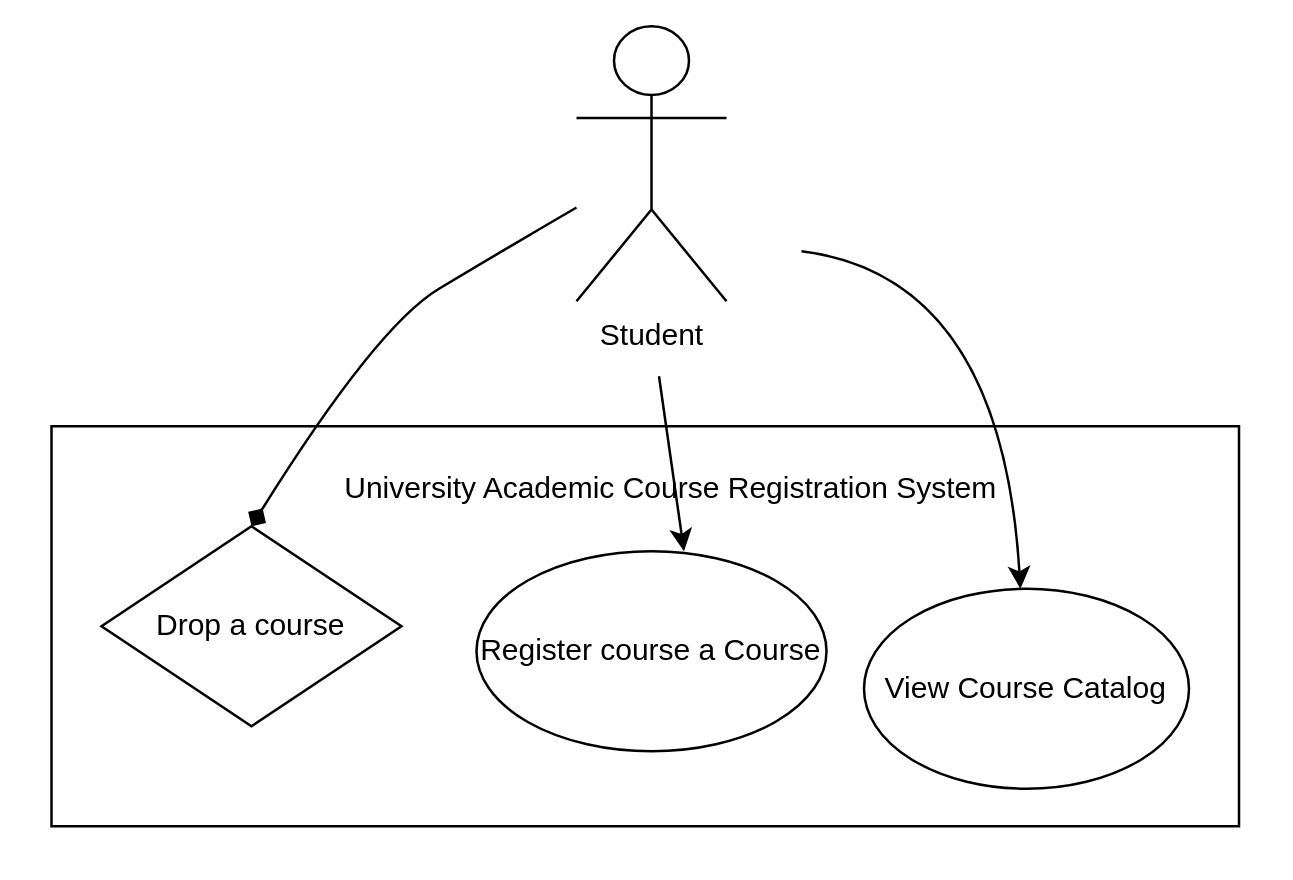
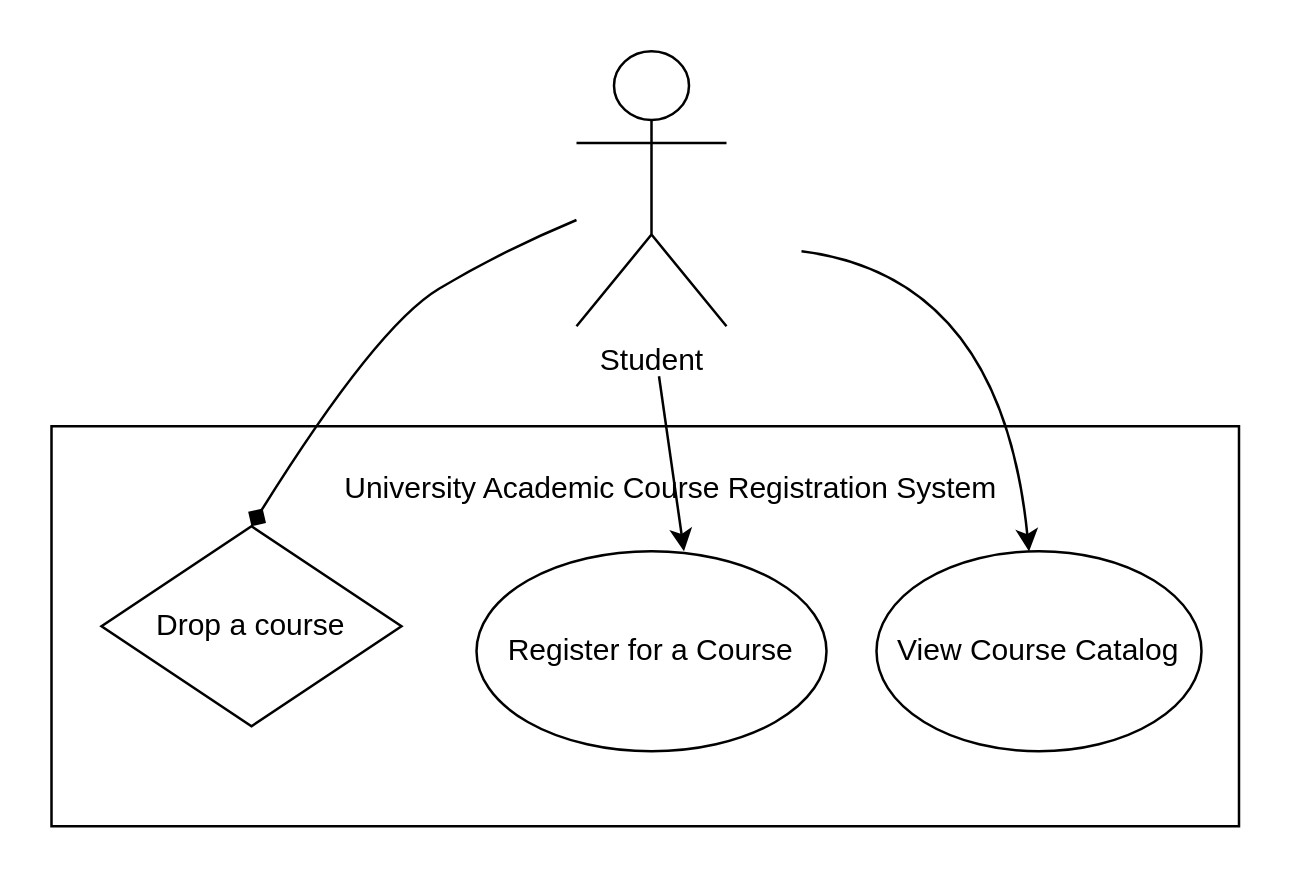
  <mxCell id="0" />
  <mxCell id="1" parent="0" />
- <mxCell id="2" value="Student&lt;br&gt;" style="shape=umlActor;verticalLabelPosition=bottom;verticalAlign=top;html=1;outlineConnect=0;" parent="1" vertex="1"><mxGeometry x="230" y="10" width="60" height="110" as="geometry" /></mxCell>
+ <mxCell id="2" value="Student&lt;br&gt;" style="shape=umlActor;verticalLabelPosition=bottom;verticalAlign=top;html=1;outlineConnect=0;" parent="1" vertex="1"><mxGeometry x="230" y="20" width="60" height="110" as="geometry" /></mxCell>
  <mxCell id="3" value="" style="rounded=0;whiteSpace=wrap;html=1;" parent="1" vertex="1"><mxGeometry x="20" y="170" width="475" height="160" as="geometry" /></mxCell>
  <mxCell id="4" value="University Academic Course Registration System" style="text;html=1;strokeColor=none;fillColor=none;align=center;verticalAlign=middle;whiteSpace=wrap;rounded=0;" parent="1" vertex="1"><mxGeometry x="108" y="180" width="320" height="30" as="geometry" /></mxCell>
  <mxCell id="5" value="Drop a course" style="rhombus;whiteSpace=wrap;html=1;" parent="1" vertex="1"><mxGeometry x="40" y="210" width="120" height="80" as="geometry" /></mxCell>
- <mxCell id="6" value="Register course a Course" style="ellipse;whiteSpace=wrap;html=1;" parent="1" vertex="1"><mxGeometry x="190" y="220" width="140" height="80" as="geometry" /></mxCell>
- <mxCell id="7" value="View Course Catalog" style="ellipse;whiteSpace=wrap;html=1;" parent="1" vertex="1"><mxGeometry x="345" y="235" width="130" height="80" as="geometry" /></mxCell>
+ <mxCell id="6" value="Register for a Course" style="ellipse;whiteSpace=wrap;html=1;" parent="1" vertex="1"><mxGeometry x="190" y="220" width="140" height="80" as="geometry" /></mxCell>
+ <mxCell id="7" value="View Course Catalog" style="ellipse;whiteSpace=wrap;html=1;" parent="1" vertex="1"><mxGeometry x="350" y="220" width="130" height="80" as="geometry" /></mxCell>
  <mxCell id="8" value="" style="curved=1;endArrow=diamond;html=1;entryX=0.5;entryY=0;entryDx=0;entryDy=0;" parent="1" source="2" target="5" edge="1"><mxGeometry width="50" height="50" relative="1" as="geometry"><mxPoint x="150" y="110" as="sourcePoint" /><mxPoint x="200" y="60" as="targetPoint" /><Array as="points"><mxPoint x="200" y="100" /><mxPoint x="150" y="130" /></Array></mxGeometry></mxCell>
  <mxCell id="9" value="" style="curved=1;endArrow=classic;html=1;" parent="1" target="7" edge="1"><mxGeometry width="50" height="50" relative="1" as="geometry"><mxPoint x="320" y="100" as="sourcePoint" /><mxPoint x="510" y="140" as="targetPoint" /><Array as="points"><mxPoint x="400" y="110" /></Array></mxGeometry></mxCell>
  <mxCell id="10" value="" style="endArrow=classic;html=1;" parent="1" edge="1"><mxGeometry width="50" height="50" relative="1" as="geometry"><mxPoint x="263" y="150" as="sourcePoint" /><mxPoint x="273" y="220" as="targetPoint" /><Array as="points" /></mxGeometry></mxCell>
